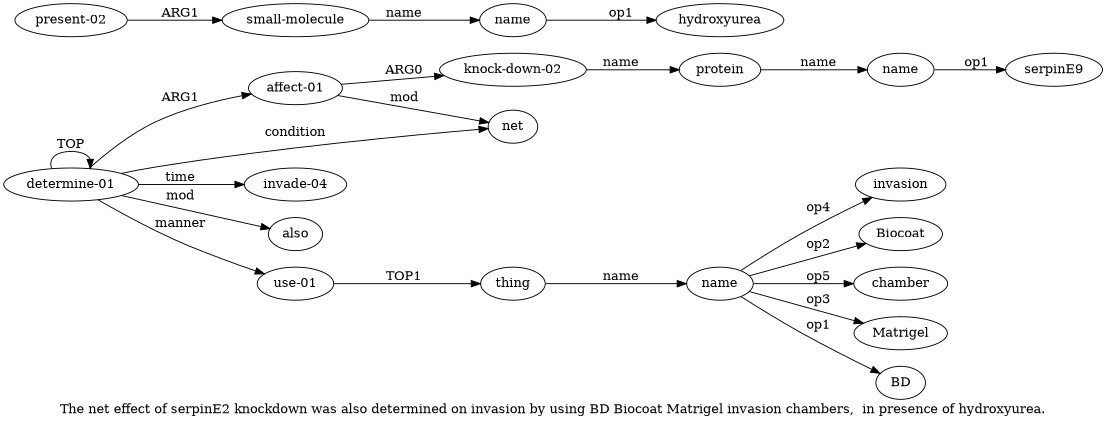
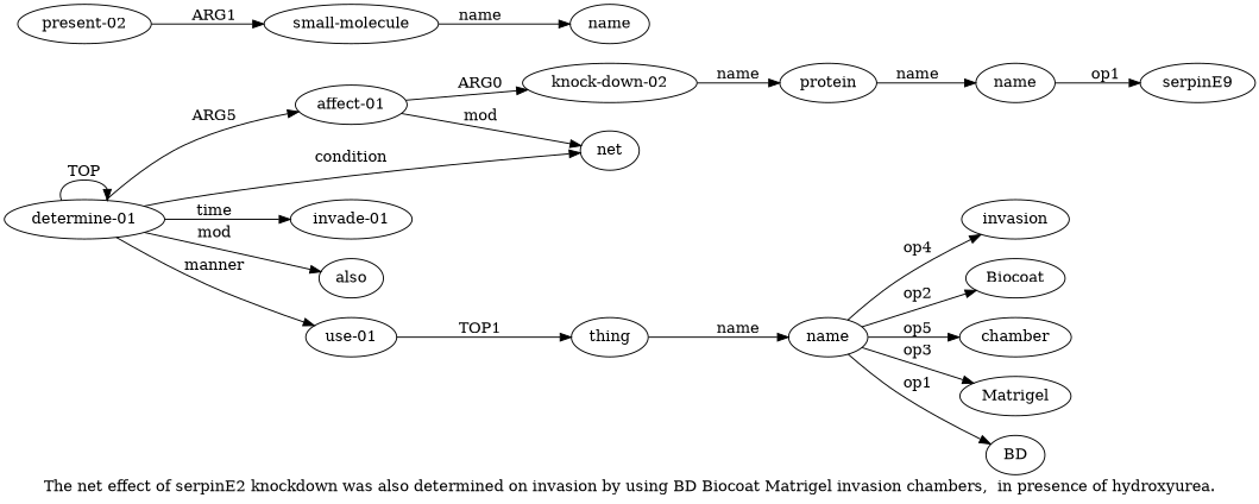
  digraph {
    label="The net effect of serpinE2 knockdown was also determined on invasion by using BD Biocoat Matrigel invasion chambers,  in presence of hydroxyurea."
    rankdir=LR
    node [color=black gold_ind=-1 gold_label=name test_ind=-1 test_label=name]
    edge [color=black gold_label=ARG1 test_label=ARG1]
    n1 [gold_label=invasion label=invasion test_label=invasion]
    n2 [gold_ind=11 gold_label="present-02" label="present-02" test_ind=11 test_label="present-02"]
    n3 [gold_ind=12 gold_label="small-molecule" label="small-molecule" test_ind=12 test_label="small-molecule"]
    n4 [gold_ind=13 label=name test_ind=13]
-   n5 [gold_label=hydroxyurea label=hydroxyurea test_label=hydroxyurea]
    n6 [gold_ind=10 label=name test_ind=10]
    n7 [gold_label=Biocoat label=Biocoat test_label=Biocoat]
    n8 [gold_label=chamber label=chamber test_label=chamber]
    n9 [gold_label=Matrigel label=Matrigel test_label=Matrigel]
    n10 [gold_label=BD label=BD test_label=BD]
    n11 [gold_ind=1 gold_label="affect-01" label="affect-01" test_ind=1 test_label="affect-01"]
    n12 [gold_ind=2 gold_label="knock-down-02" label="knock-down-02" test_ind=2 test_label="knock-down-02"]
    n13 [gold_ind=5 gold_label=net label=net test_ind=5 test_label=net]
    n14 [gold_ind=3 gold_label=protein label=protein test_ind=3 test_label=protein]
    n15 [gold_ind=4 label=name test_ind=4]
    n16 [gold_ind=0 gold_label="determine-01" label="determine-01" test_ind=0 test_label="determine-01"]
-   n17 [gold_ind=7 gold_label="invade-01" label="invade-04" test_ind=7 test_label="invade-01"]
+   n17 [gold_ind=7 gold_label="invade-01" label="invade-01" test_ind=7 test_label="invade-01"]
    n18 [gold_ind=6 gold_label=also label=also test_ind=6 test_label=also]
    n19 [gold_ind=8 gold_label="use-01" label="use-01" test_ind=8 test_label="use-01"]
    n20 [gold_ind=9 gold_label=thing label=thing test_ind=9 test_label=thing]
    n21 [gold_label=serpinE2 label=serpinE9 test_label=serpinE2]
    n2 -> n3 [label=ARG1]
    n3 -> n4 [gold_label=name label=name test_label=name]
-   n4 -> n5 [gold_label=op1 label=op1 test_label=op1]
    n6 -> n1 [gold_label=op4 label=op4 test_label=op4]
    n6 -> n7 [gold_label=op2 label=op2 test_label=op2]
    n6 -> n8 [gold_label=op5 label=op5 test_label=op5]
    n6 -> n9 [gold_label=op3 label=op3 test_label=op3]
    n6 -> n10 [gold_label=op1 label=op1 test_label=op1]
    n11 -> n12 [gold_label=ARG0 label=ARG0 test_label=ARG0]
    n11 -> n13 [gold_label=mod label=mod test_label=mod]
    n12 -> n14 [label=name]
    n14 -> n15 [gold_label=name label=name test_label=name]
    n15 -> n21 [gold_label=op1 label=op1 test_label=op1]
-   n16 -> n11 [label=ARG1]
+   n16 -> n11 [label=ARG5]
    n16 -> n13 [gold_label=condition label=condition test_label=condition]
    n16 -> n16 [gold_label=TOP label=TOP test_label=TOP]
    n16 -> n17 [gold_label=time label=time test_label=time]
    n16 -> n18 [gold_label=mod label=mod test_label=mod]
    n16 -> n19 [gold_label=manner label=manner test_label=manner]
    n19 -> n20 [label=TOP1]
    n20 -> n6 [gold_label=name label=name test_label=name]
  }
